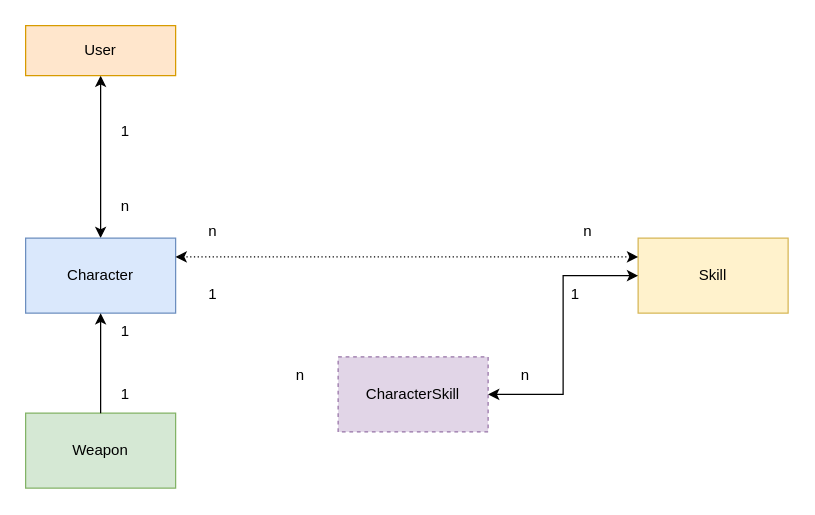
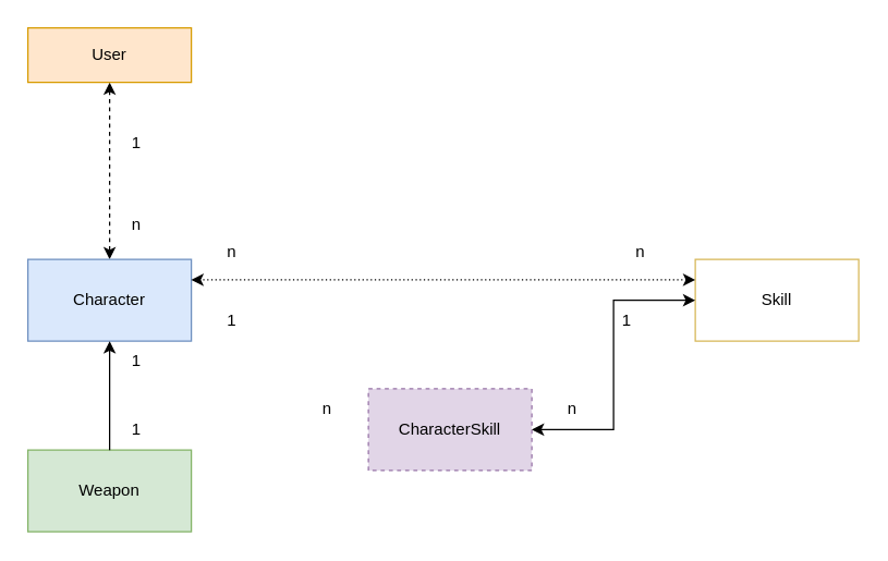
  <mxCell id="0" />
  <mxCell id="1" parent="0" />
- <mxCell id="2" style="edgeStyle=orthogonalEdgeStyle;rounded=0;orthogonalLoop=1;jettySize=auto;html=1;exitX=0.5;exitY=1;exitDx=0;exitDy=0;entryX=0.5;entryY=0;entryDx=0;entryDy=0;endArrow=classic;endFill=1;startArrow=classic;startFill=1;" edge="1" parent="1" source="3" target="4"><mxGeometry relative="1" as="geometry" /></mxCell>
+ <mxCell id="2" style="edgeStyle=orthogonalEdgeStyle;rounded=0;orthogonalLoop=1;jettySize=auto;html=1;exitX=0.5;exitY=1;exitDx=0;exitDy=0;entryX=0.5;entryY=0;entryDx=0;entryDy=0;endArrow=classic;endFill=1;startArrow=classic;startFill=1;dashed=1;" edge="1" parent="1" source="3" target="4"><mxGeometry relative="1" as="geometry" /></mxCell>
  <mxCell id="3" value="User" style="rounded=0;whiteSpace=wrap;html=1;fillColor=#ffe6cc;strokeColor=#d79b00;" vertex="1" parent="1"><mxGeometry x="20" y="20" width="120" height="40" as="geometry" /></mxCell>
  <mxCell id="4" value="Character" style="rounded=0;whiteSpace=wrap;html=1;fillColor=#dae8fc;strokeColor=#6c8ebf;" vertex="1" parent="1"><mxGeometry x="20" y="190" width="120" height="60" as="geometry" /></mxCell>
- <mxCell id="5" value="Skill" style="rounded=0;whiteSpace=wrap;html=1;fillColor=#fff2cc;strokeColor=#d6b656;" vertex="1" parent="1"><mxGeometry x="510" y="190" width="120" height="60" as="geometry" /></mxCell>
+ <mxCell id="5" value="Skill" style="rounded=0;whiteSpace=wrap;html=1;fillColor=#ffffff;strokeColor=#d6b656;" vertex="1" parent="1"><mxGeometry x="510" y="190" width="120" height="60" as="geometry" /></mxCell>
  <mxCell id="6" value="CharacterSkill" style="rounded=0;whiteSpace=wrap;html=1;fillColor=#e1d5e7;strokeColor=#9673a6;dashed=1;" vertex="1" parent="1"><mxGeometry x="270" y="285" width="120" height="60" as="geometry" /></mxCell>
  <mxCell id="7" value="Weapon" style="rounded=0;whiteSpace=wrap;html=1;fillColor=#d5e8d4;strokeColor=#82b366;" vertex="1" parent="1"><mxGeometry x="20" y="330" width="120" height="60" as="geometry" /></mxCell>
  <mxCell id="8" value="1" style="text;html=1;strokeColor=none;fillColor=none;align=center;verticalAlign=middle;whiteSpace=wrap;rounded=0;" vertex="1" parent="1"><mxGeometry x="70" y="90" width="60" height="30" as="geometry" /></mxCell>
  <mxCell id="9" value="n" style="text;html=1;strokeColor=none;fillColor=none;align=center;verticalAlign=middle;whiteSpace=wrap;rounded=0;" vertex="1" parent="1"><mxGeometry x="70" y="150" width="60" height="30" as="geometry" /></mxCell>
  <mxCell id="10" style="edgeStyle=orthogonalEdgeStyle;rounded=0;orthogonalLoop=1;jettySize=auto;html=1;exitX=0.5;exitY=1;exitDx=0;exitDy=0;endArrow=none;endFill=1;startArrow=classic;startFill=1;entryX=0.5;entryY=0;entryDx=0;entryDy=0;" edge="1" parent="1" source="4" target="7"><mxGeometry relative="1" as="geometry"><mxPoint x="90" y="90" as="sourcePoint" /><mxPoint x="220" y="300" as="targetPoint" /></mxGeometry></mxCell>
  <mxCell id="11" value="1" style="text;html=1;strokeColor=none;fillColor=none;align=center;verticalAlign=middle;whiteSpace=wrap;rounded=0;" vertex="1" parent="1"><mxGeometry x="70" y="250" width="60" height="30" as="geometry" /></mxCell>
  <mxCell id="12" value="1" style="text;html=1;strokeColor=none;fillColor=none;align=center;verticalAlign=middle;whiteSpace=wrap;rounded=0;" vertex="1" parent="1"><mxGeometry x="70" y="300" width="60" height="30" as="geometry" /></mxCell>
  <mxCell id="13" style="edgeStyle=orthogonalEdgeStyle;rounded=0;orthogonalLoop=1;jettySize=auto;html=1;exitX=0;exitY=0.5;exitDx=0;exitDy=0;endArrow=classic;endFill=1;startArrow=classic;startFill=1;entryX=1;entryY=0.5;entryDx=0;entryDy=0;" edge="1" parent="1" source="5" target="6"><mxGeometry relative="1" as="geometry"><mxPoint x="90" y="90" as="sourcePoint" /><mxPoint x="90" y="200" as="targetPoint" /></mxGeometry></mxCell>
  <mxCell id="14" value="1" style="text;html=1;strokeColor=none;fillColor=none;align=center;verticalAlign=middle;whiteSpace=wrap;rounded=0;" vertex="1" parent="1"><mxGeometry x="140" y="220" width="60" height="30" as="geometry" /></mxCell>
  <mxCell id="15" value="n" style="text;html=1;strokeColor=none;fillColor=none;align=center;verticalAlign=middle;whiteSpace=wrap;rounded=0;" vertex="1" parent="1"><mxGeometry x="210" y="285" width="60" height="30" as="geometry" /></mxCell>
  <mxCell id="16" value="n" style="text;html=1;strokeColor=none;fillColor=none;align=center;verticalAlign=middle;whiteSpace=wrap;rounded=0;" vertex="1" parent="1"><mxGeometry x="390" y="285" width="60" height="30" as="geometry" /></mxCell>
  <mxCell id="17" value="1" style="text;html=1;strokeColor=none;fillColor=none;align=center;verticalAlign=middle;whiteSpace=wrap;rounded=0;" vertex="1" parent="1"><mxGeometry x="430" y="220" width="60" height="30" as="geometry" /></mxCell>
  <mxCell id="18" style="edgeStyle=orthogonalEdgeStyle;rounded=0;orthogonalLoop=1;jettySize=auto;html=1;exitX=0;exitY=0.25;exitDx=0;exitDy=0;endArrow=classic;endFill=1;startArrow=classic;startFill=1;entryX=1;entryY=0.25;entryDx=0;entryDy=0;dashed=1;dashPattern=1 2;" edge="1" parent="1" source="5" target="4"><mxGeometry relative="1" as="geometry"><mxPoint x="90" y="90" as="sourcePoint" /><mxPoint x="200" y="150" as="targetPoint" /></mxGeometry></mxCell>
  <mxCell id="19" value="n" style="text;html=1;strokeColor=none;fillColor=none;align=center;verticalAlign=middle;whiteSpace=wrap;rounded=0;" vertex="1" parent="1"><mxGeometry x="140" y="170" width="60" height="30" as="geometry" /></mxCell>
  <mxCell id="20" value="n" style="text;html=1;strokeColor=none;fillColor=none;align=center;verticalAlign=middle;whiteSpace=wrap;rounded=0;" vertex="1" parent="1"><mxGeometry x="440" y="170" width="60" height="30" as="geometry" /></mxCell>
